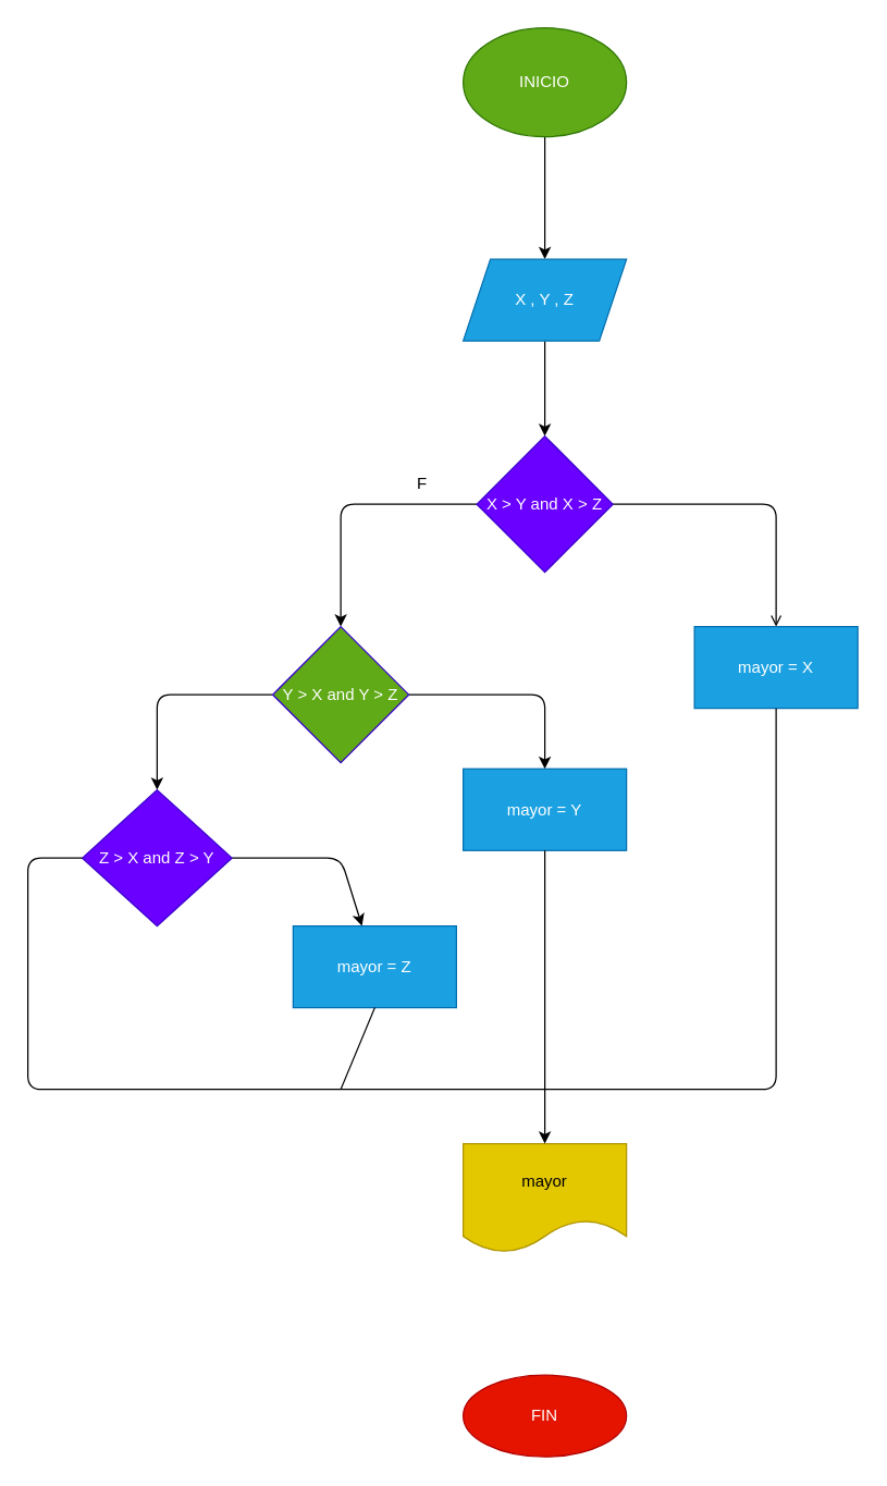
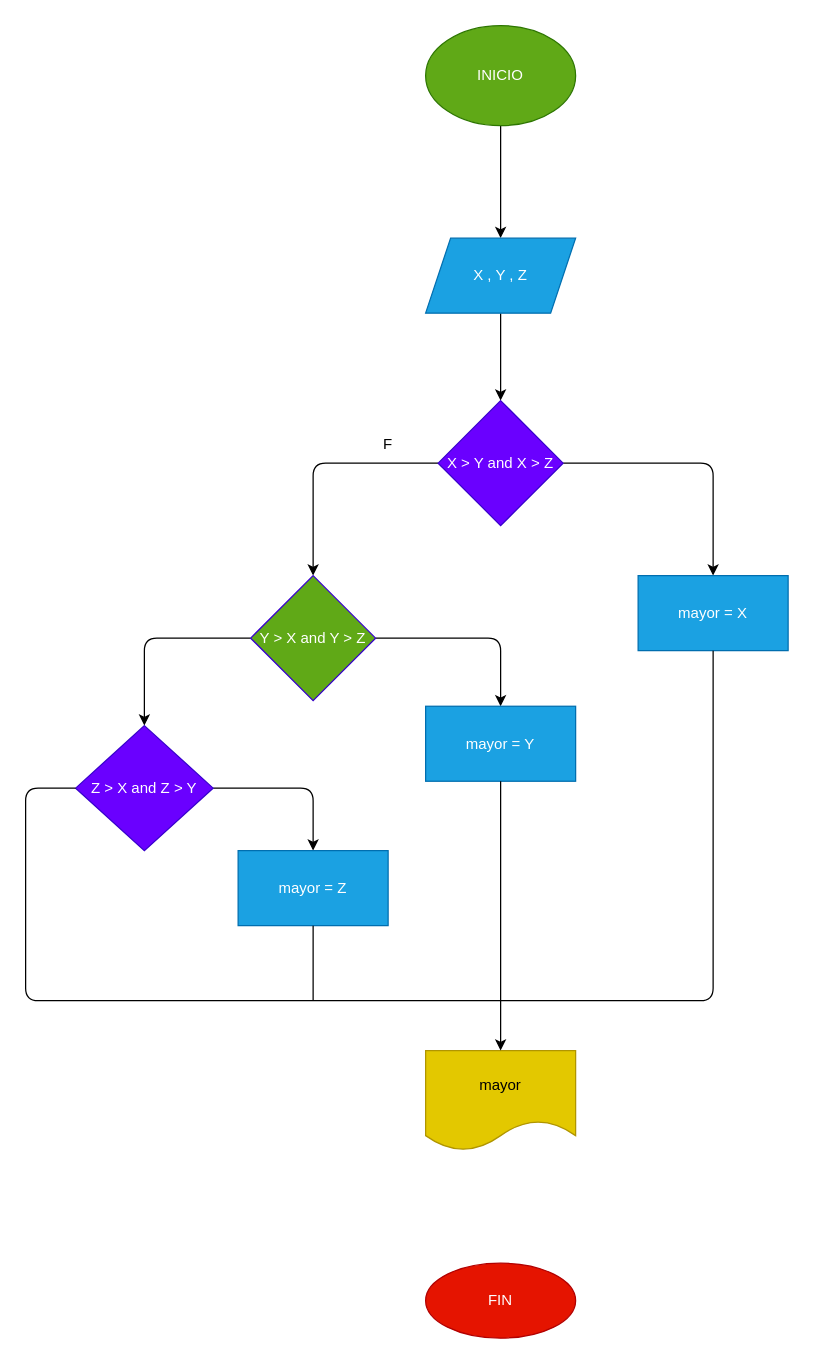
  <mxCell id="0" />
  <mxCell id="1" parent="0" />
  <mxCell id="2" value="" style="edgeStyle=none;html=1;" parent="1" source="3" target="5" edge="1"><mxGeometry relative="1" as="geometry" /></mxCell>
  <mxCell id="3" value="INICIO" style="ellipse;whiteSpace=wrap;html=1;fillColor=#60a917;fontColor=#ffffff;strokeColor=#2D7600;" parent="1" vertex="1"><mxGeometry x="340" y="20" width="120" height="80" as="geometry" /></mxCell>
  <mxCell id="4" value="" style="edgeStyle=none;html=1;" parent="1" source="5" target="8" edge="1"><mxGeometry relative="1" as="geometry" /></mxCell>
  <mxCell id="5" value="X , Y , Z" style="shape=parallelogram;perimeter=parallelogramPerimeter;whiteSpace=wrap;html=1;fixedSize=1;fillColor=#1ba1e2;fontColor=#ffffff;strokeColor=#006EAF;" parent="1" vertex="1"><mxGeometry x="340" y="190" width="120" height="60" as="geometry" /></mxCell>
- <mxCell id="6" value="" style="edgeStyle=none;html=1;entryX=0.5;entryY=0;entryDx=0;entryDy=0;endArrow=open;" parent="1" source="8" target="10" edge="1"><mxGeometry relative="1" as="geometry"><mxPoint x="570" y="460" as="targetPoint" /><Array as="points"><mxPoint x="570" y="370" /></Array></mxGeometry></mxCell>
+ <mxCell id="6" value="" style="edgeStyle=none;html=1;entryX=0.5;entryY=0;entryDx=0;entryDy=0;" parent="1" source="8" target="10" edge="1"><mxGeometry relative="1" as="geometry"><mxPoint x="570" y="460" as="targetPoint" /><Array as="points"><mxPoint x="570" y="370" /></Array></mxGeometry></mxCell>
  <mxCell id="7" value="" style="edgeStyle=none;html=1;entryX=0.5;entryY=0;entryDx=0;entryDy=0;" parent="1" source="8" target="13" edge="1"><mxGeometry relative="1" as="geometry"><mxPoint x="250" y="460" as="targetPoint" /><Array as="points"><mxPoint x="250" y="370" /></Array></mxGeometry></mxCell>
  <mxCell id="8" value="X &amp;gt; Y and X &amp;gt; Z" style="rhombus;whiteSpace=wrap;html=1;fillColor=#6a00ff;fontColor=#ffffff;strokeColor=#3700CC;" parent="1" vertex="1"><mxGeometry x="350" y="320" width="100" height="100" as="geometry" /></mxCell>
  <mxCell id="9" value="F" style="text;html=1;strokeColor=none;fillColor=none;align=center;verticalAlign=middle;whiteSpace=wrap;rounded=0;" parent="1" vertex="1"><mxGeometry x="280" y="340" width="60" height="30" as="geometry" /></mxCell>
  <mxCell id="10" value="mayor = X" style="rounded=0;whiteSpace=wrap;html=1;fillColor=#1ba1e2;fontColor=#ffffff;strokeColor=#006EAF;" vertex="1" parent="1"><mxGeometry x="510" y="460" width="120" height="60" as="geometry" /></mxCell>
  <mxCell id="11" value="" style="edgeStyle=none;html=1;" edge="1" parent="1" source="13" target="14"><mxGeometry relative="1" as="geometry"><Array as="points"><mxPoint x="400" y="510" /></Array></mxGeometry></mxCell>
  <mxCell id="12" value="" style="edgeStyle=none;html=1;" edge="1" parent="1" source="13" target="16"><mxGeometry relative="1" as="geometry"><Array as="points"><mxPoint x="115" y="510" /></Array></mxGeometry></mxCell>
  <mxCell id="13" value="Y &amp;gt; X and Y &amp;gt; Z" style="rhombus;whiteSpace=wrap;html=1;fillColor=#60a917;fontColor=#ffffff;strokeColor=#3700CC;" vertex="1" parent="1"><mxGeometry x="200" y="460" width="100" height="100" as="geometry" /></mxCell>
  <mxCell id="14" value="mayor = Y" style="whiteSpace=wrap;html=1;fillColor=#1ba1e2;fontColor=#ffffff;strokeColor=#006EAF;" vertex="1" parent="1"><mxGeometry x="340" y="564.5" width="120" height="60" as="geometry" /></mxCell>
  <mxCell id="15" value="" style="edgeStyle=none;html=1;" edge="1" parent="1" source="16" target="17"><mxGeometry relative="1" as="geometry"><Array as="points"><mxPoint x="250" y="630" /></Array></mxGeometry></mxCell>
  <mxCell id="16" value="Z &amp;gt; X and Z &amp;gt; Y" style="rhombus;whiteSpace=wrap;html=1;fillColor=#6a00ff;fontColor=#ffffff;strokeColor=#3700CC;" vertex="1" parent="1"><mxGeometry x="60" y="580" width="110" height="100" as="geometry" /></mxCell>
- <mxCell id="17" value="mayor = Z" style="whiteSpace=wrap;html=1;fillColor=#1ba1e2;fontColor=#ffffff;strokeColor=#006EAF;" vertex="1" parent="1"><mxGeometry x="215" y="680" width="120" height="60" as="geometry" /></mxCell>
+ <mxCell id="17" value="mayor = Z" style="whiteSpace=wrap;html=1;fillColor=#1ba1e2;fontColor=#ffffff;strokeColor=#006EAF;" vertex="1" parent="1"><mxGeometry x="190" y="680" width="120" height="60" as="geometry" /></mxCell>
  <mxCell id="18" value="mayor" style="shape=document;whiteSpace=wrap;html=1;boundedLbl=1;fillColor=#e3c800;fontColor=#000000;strokeColor=#B09500;" vertex="1" parent="1"><mxGeometry x="340" y="840" width="120" height="80" as="geometry" /></mxCell>
  <mxCell id="19" value="" style="endArrow=none;html=1;entryX=0.5;entryY=1;entryDx=0;entryDy=0;exitX=0;exitY=0.5;exitDx=0;exitDy=0;" edge="1" parent="1" source="16" target="10"><mxGeometry width="50" height="50" relative="1" as="geometry"><mxPoint x="20" y="640" as="sourcePoint" /><mxPoint x="560" y="700" as="targetPoint" /><Array as="points"><mxPoint x="20" y="630" /><mxPoint x="20" y="800" /><mxPoint x="570" y="800" /></Array></mxGeometry></mxCell>
  <mxCell id="20" value="" style="endArrow=none;html=1;entryX=0.5;entryY=1;entryDx=0;entryDy=0;" edge="1" parent="1" target="14"><mxGeometry width="50" height="50" relative="1" as="geometry"><mxPoint x="400" y="800" as="sourcePoint" /><mxPoint x="440" y="680" as="targetPoint" /></mxGeometry></mxCell>
  <mxCell id="21" value="" style="endArrow=none;html=1;entryX=0.5;entryY=1;entryDx=0;entryDy=0;" edge="1" parent="1" target="17"><mxGeometry width="50" height="50" relative="1" as="geometry"><mxPoint x="250" y="800" as="sourcePoint" /><mxPoint x="280" y="750" as="targetPoint" /></mxGeometry></mxCell>
  <mxCell id="22" value="" style="endArrow=classic;html=1;entryX=0.5;entryY=0;entryDx=0;entryDy=0;" edge="1" parent="1" target="18"><mxGeometry width="50" height="50" relative="1" as="geometry"><mxPoint x="400" y="800" as="sourcePoint" /><mxPoint x="340" y="820" as="targetPoint" /></mxGeometry></mxCell>
  <mxCell id="23" value="FIN" style="ellipse;whiteSpace=wrap;html=1;fillColor=#e51400;fontColor=#ffffff;strokeColor=#B20000;" vertex="1" parent="1"><mxGeometry x="340" y="1010" width="120" height="60" as="geometry" /></mxCell>
